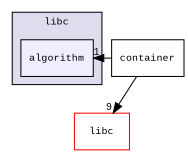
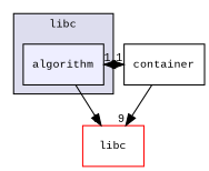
  digraph {
    compound=true
    node [fontname=CourierNew fontsize=10 shape=box style=filled]
    edge [headlabel=1 labeldistance=1.5 labelfontname=CourierNew labelfontsize=10]
    n1 [fillcolor="#eeeeff" label=algorithm pencolor=black]
    n2 [label=container style=""]
    n3 [color=red fillcolor=white label=libc]
    subgraph cluster_1 {
      bgcolor="#ddddee"
      fontname=CourierNew
      fontsize=10
      label=libc
      pencolor=black
      n1
    }
+   n1 -> n2
+   n1 -> n3 [headlabel=5]
    n2 -> n1
    n2 -> n3 [headlabel=9]
  }
